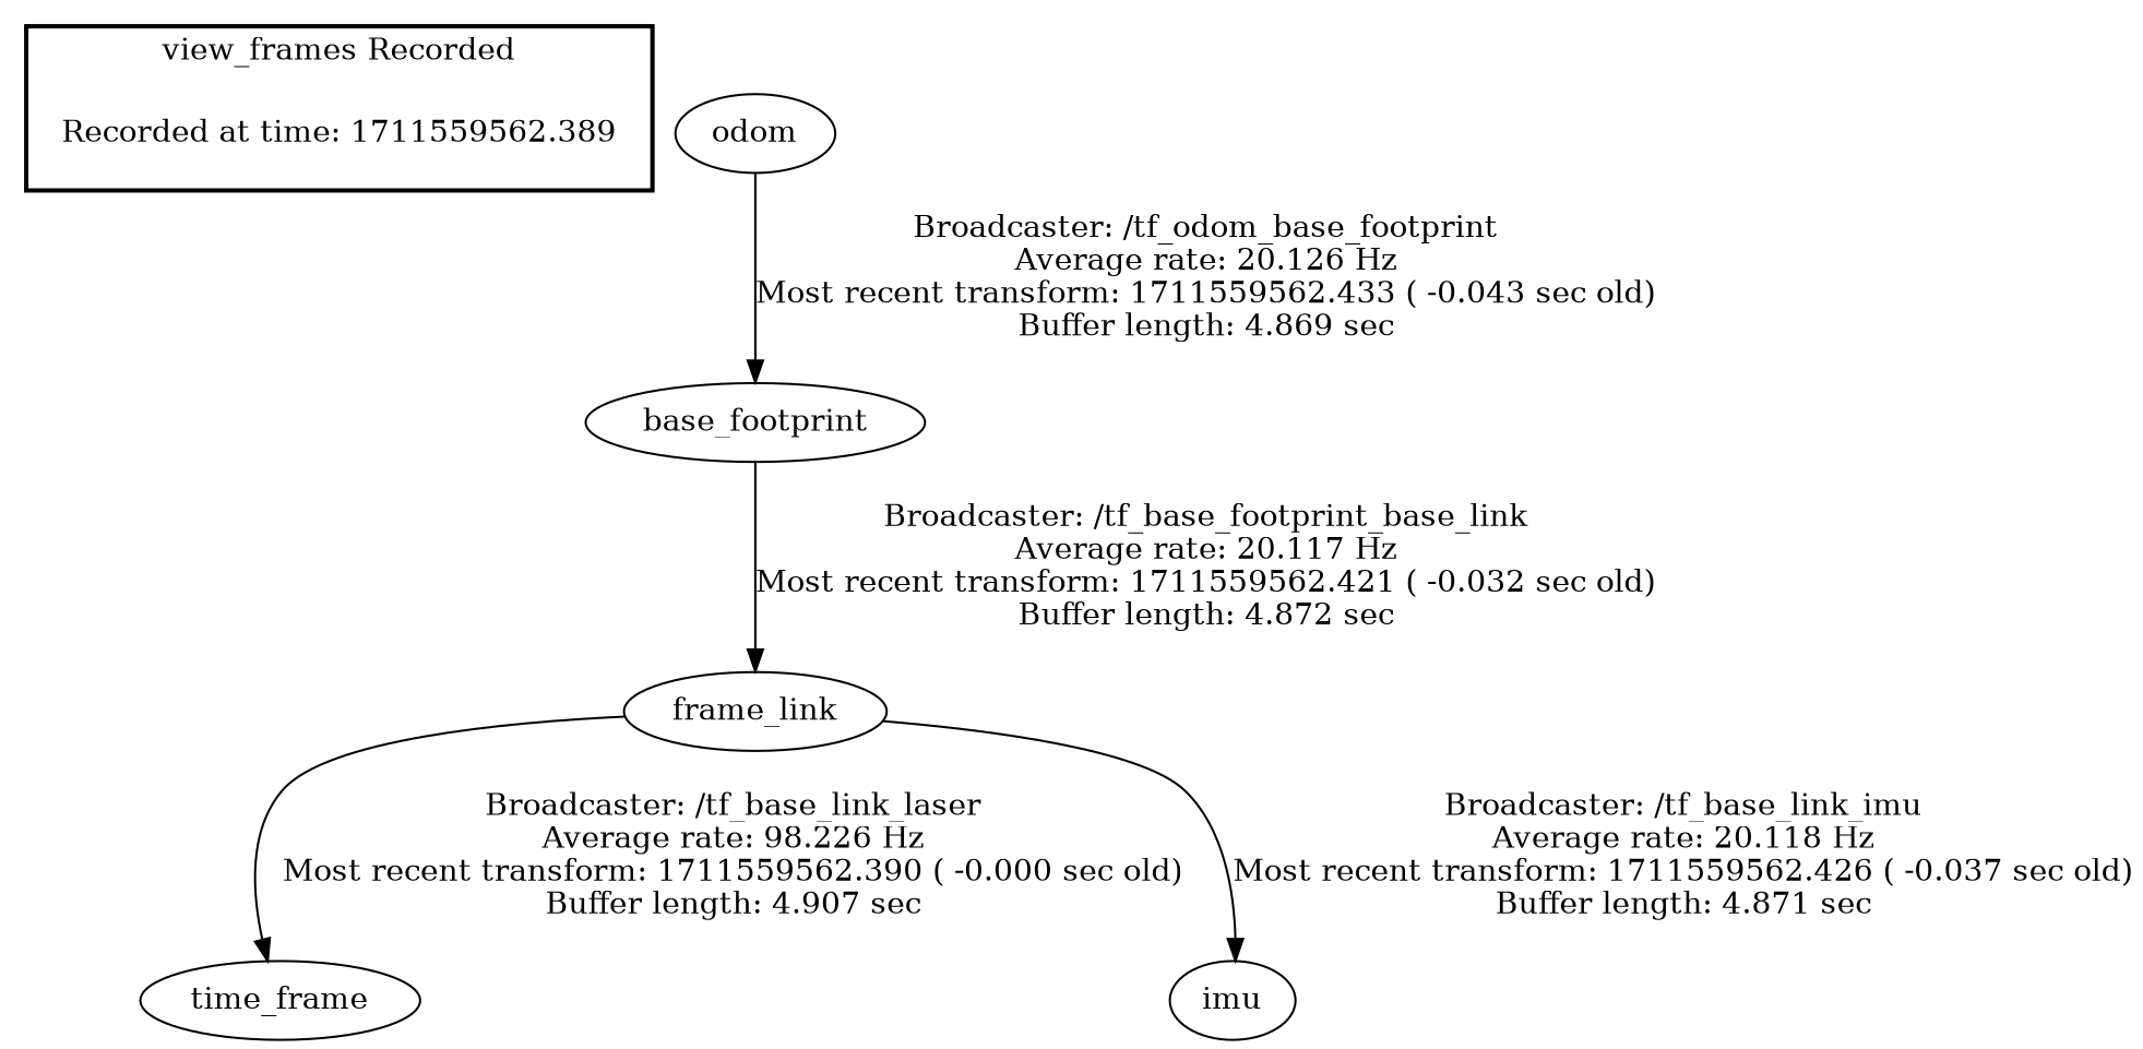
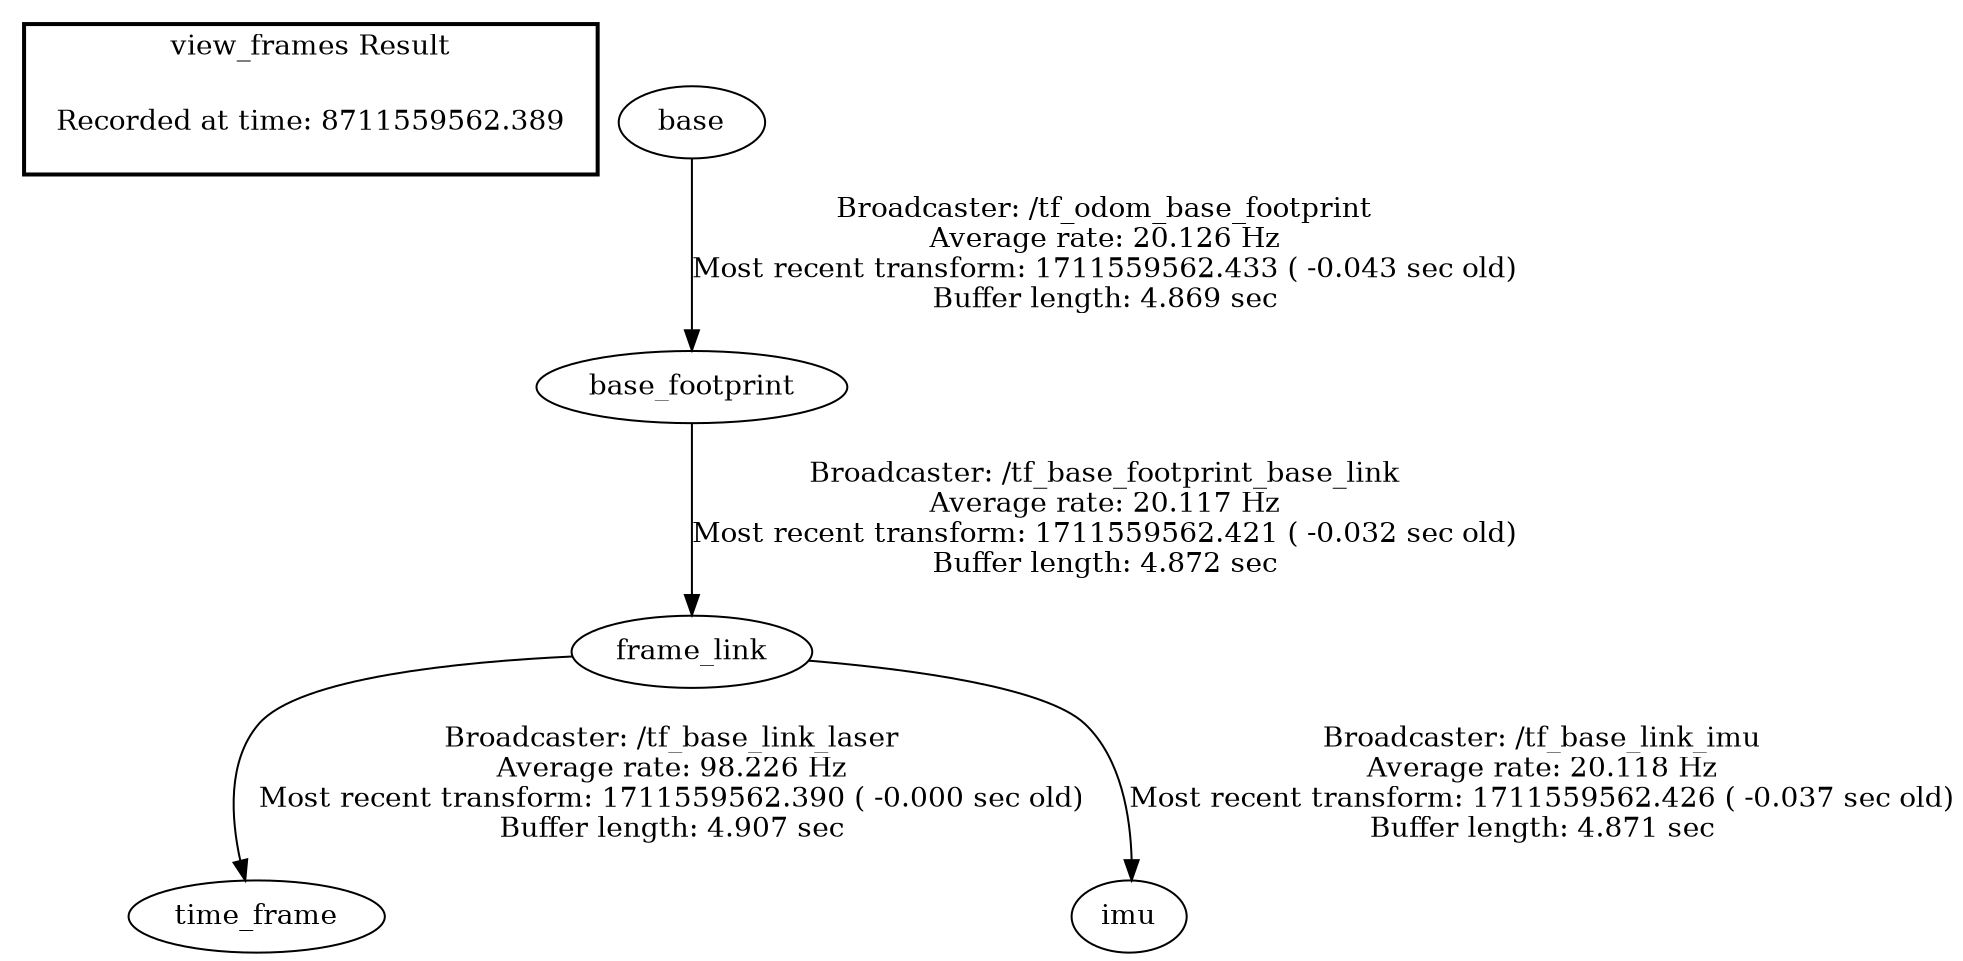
  digraph {
-   "Recorded at time: 1711559562.389" [shape=plaintext]
+   "Recorded at time: 1711559562.389" [shape=plaintext label="Recorded at time: 8711559562.389"]
    n2 [label=frame_link]
    n3 [label=time_frame]
    imu
    base_footprint
-   odom
+   odom [label=base]
    subgraph cluster_1 {
      color=black
-     label="view_frames Recorded"
+     label="view_frames Result"
      style=bold
      "Recorded at time: 1711559562.389"
    }
    n2 -> n3 [label="Broadcaster: /tf_base_link_laser\nAverage rate: 98.226 Hz\nMost recent transform: 1711559562.390 ( -0.000 sec old)\nBuffer length: 4.907 sec\n"]
    n2 -> imu [label="Broadcaster: /tf_base_link_imu\nAverage rate: 20.118 Hz\nMost recent transform: 1711559562.426 ( -0.037 sec old)\nBuffer length: 4.871 sec\n"]
    base_footprint -> n2 [label="Broadcaster: /tf_base_footprint_base_link\nAverage rate: 20.117 Hz\nMost recent transform: 1711559562.421 ( -0.032 sec old)\nBuffer length: 4.872 sec\n"]
    odom -> base_footprint [label="Broadcaster: /tf_odom_base_footprint\nAverage rate: 20.126 Hz\nMost recent transform: 1711559562.433 ( -0.043 sec old)\nBuffer length: 4.869 sec\n"]
  }
